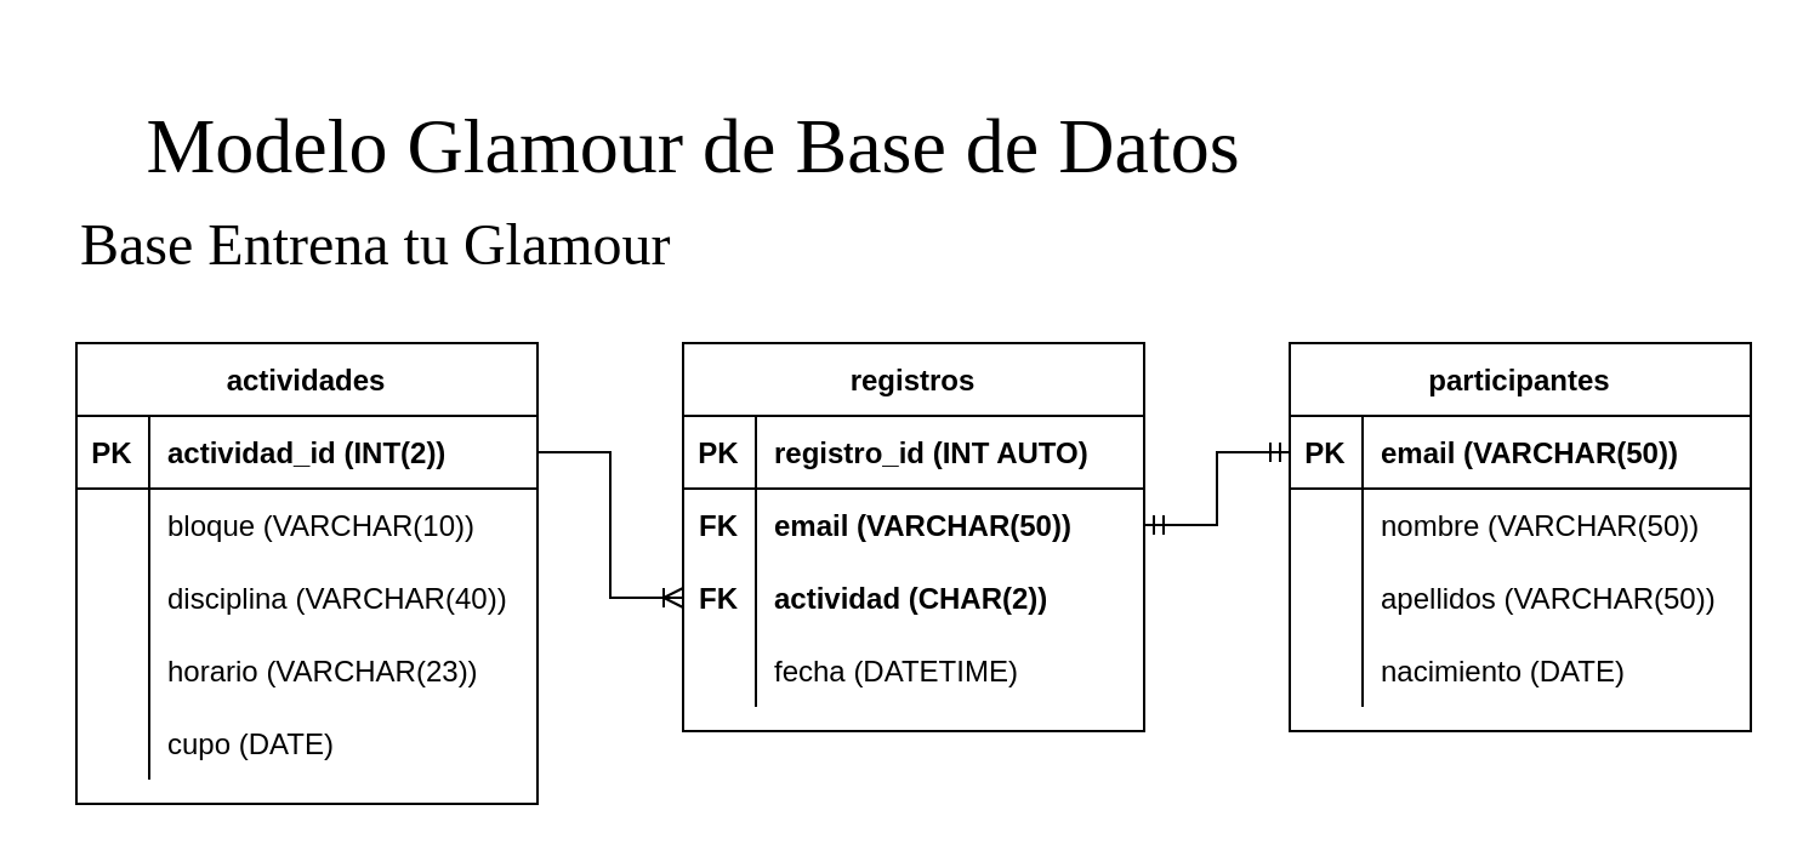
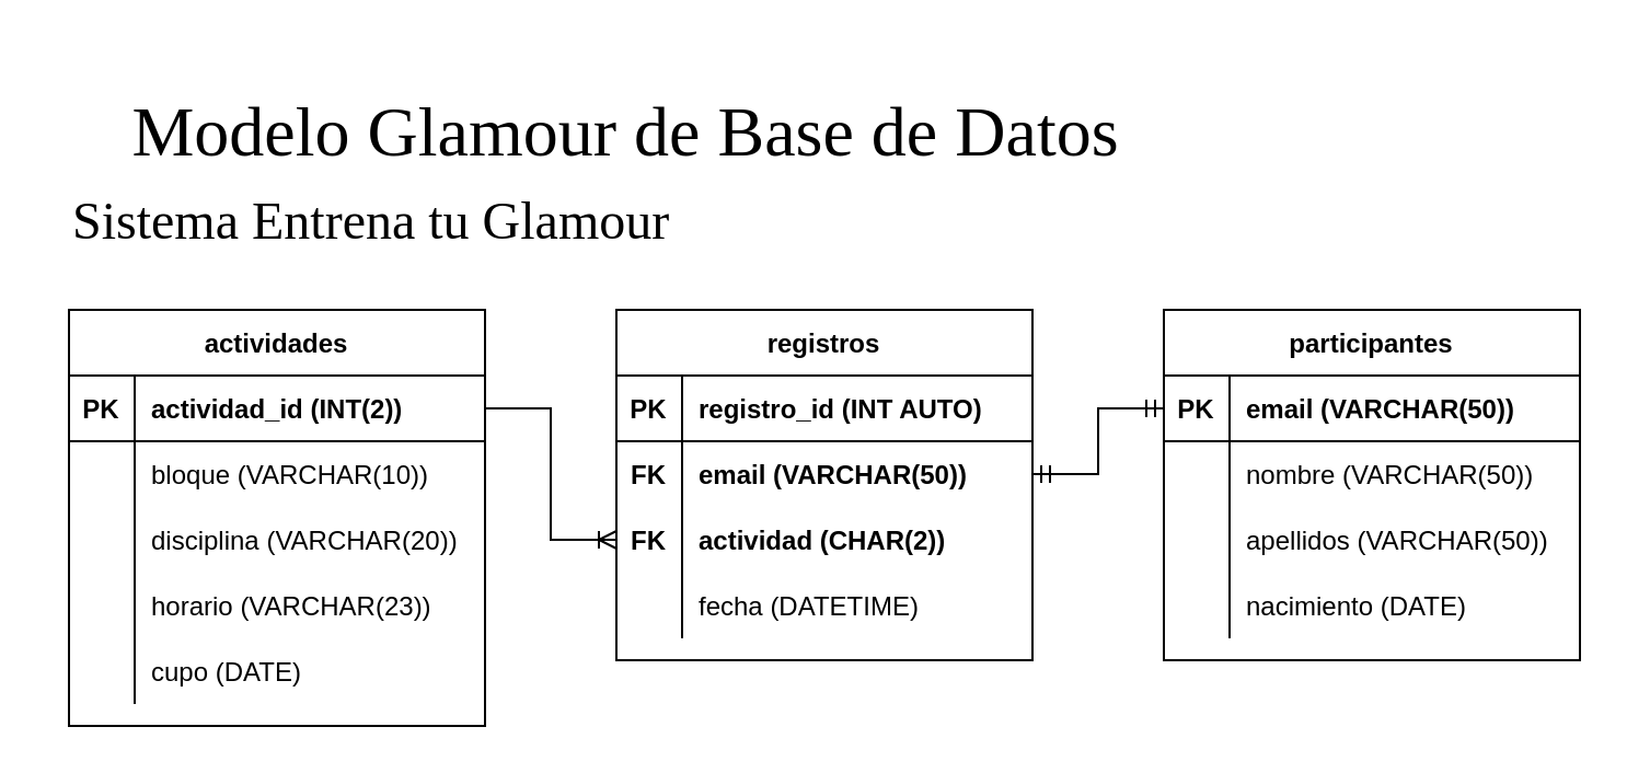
  <mxCell id="0" />
  <mxCell id="1" style="" parent="0" />
  <mxCell id="2" value="&lt;h1 style=&quot;text-align: left;&quot;&gt;&lt;span style=&quot;font-weight: 400; text-align: center;&quot;&gt;&lt;font style=&quot;font-size: 32px;&quot; face=&quot;Tahoma&quot;&gt;Modelo Glamour de Base de Datos&lt;/font&gt;&lt;/span&gt;&lt;/h1&gt;" style="text;html=1;resizable=0;autosize=1;align=center;verticalAlign=middle;points=[];fillColor=none;strokeColor=none;rounded=0;" parent="1" vertex="1"><mxGeometry x="20" width="530" height="80" as="geometry" y="20" /></mxCell>
- <mxCell id="3" value="&lt;h1 style=&quot;&quot;&gt;&lt;span style=&quot;font-weight: 400;&quot;&gt;&lt;font style=&quot;font-size: 24px;&quot; face=&quot;Tahoma&quot;&gt;Base Entrena tu Glamour&lt;/font&gt;&lt;/span&gt;&lt;/h1&gt;" style="text;html=1;resizable=0;autosize=1;align=left;verticalAlign=middle;points=[];fillColor=none;strokeColor=none;rounded=0;" parent="1" vertex="1"><mxGeometry x="31" y="61" width="320" height="80" as="geometry" /></mxCell>
+ <mxCell id="3" value="&lt;h1 style=&quot;&quot;&gt;&lt;span style=&quot;font-weight: 400;&quot;&gt;&lt;font style=&quot;font-size: 24px;&quot; face=&quot;Tahoma&quot;&gt;Sistema Entrena tu Glamour&lt;/font&gt;&lt;/span&gt;&lt;/h1&gt;" style="text;html=1;resizable=0;autosize=1;align=left;verticalAlign=middle;points=[];fillColor=none;strokeColor=none;rounded=0;" parent="1" vertex="1"><mxGeometry x="31" y="61" width="320" height="80" as="geometry" /></mxCell>
  <mxCell id="4" value="actividades" style="shape=table;startSize=30;container=1;collapsible=1;childLayout=tableLayout;fixedRows=1;rowLines=0;fontStyle=1;align=center;resizeLast=1;" vertex="1" parent="1"><mxGeometry x="31" y="141" width="190" height="190" as="geometry" /></mxCell>
  <mxCell id="5" value="" style="shape=tableRow;horizontal=0;startSize=0;swimlaneHead=0;swimlaneBody=0;fillColor=none;collapsible=0;dropTarget=0;points=[[0,0.5],[1,0.5]];portConstraint=eastwest;top=0;left=0;right=0;bottom=1;" vertex="1" parent="4"><mxGeometry y="30" width="190" height="30" as="geometry" /></mxCell>
  <mxCell id="6" value="PK" style="shape=partialRectangle;connectable=0;fillColor=none;top=0;left=0;bottom=0;right=0;fontStyle=1;overflow=hidden;" vertex="1" parent="5"><mxGeometry width="30" height="30" as="geometry"><mxRectangle width="30" height="30" as="alternateBounds" /></mxGeometry></mxCell>
  <mxCell id="7" value="actividad_id (INT(2))" style="shape=partialRectangle;connectable=0;fillColor=none;top=0;left=0;bottom=0;right=0;align=left;spacingLeft=6;fontStyle=1;overflow=hidden;" vertex="1" parent="5"><mxGeometry x="30" width="160" height="30" as="geometry"><mxRectangle width="160" height="30" as="alternateBounds" /></mxGeometry></mxCell>
  <mxCell id="8" value="" style="shape=tableRow;horizontal=0;startSize=0;swimlaneHead=0;swimlaneBody=0;fillColor=none;collapsible=0;dropTarget=0;points=[[0,0.5],[1,0.5]];portConstraint=eastwest;top=0;left=0;right=0;bottom=0;" vertex="1" parent="4"><mxGeometry y="60" width="190" height="30" as="geometry" /></mxCell>
  <mxCell id="9" value="" style="shape=partialRectangle;connectable=0;fillColor=none;top=0;left=0;bottom=0;right=0;editable=1;overflow=hidden;" vertex="1" parent="8"><mxGeometry width="30" height="30" as="geometry"><mxRectangle width="30" height="30" as="alternateBounds" /></mxGeometry></mxCell>
  <mxCell id="10" value="bloque (VARCHAR(10))" style="shape=partialRectangle;connectable=0;fillColor=none;top=0;left=0;bottom=0;right=0;align=left;spacingLeft=6;overflow=hidden;" vertex="1" parent="8"><mxGeometry x="30" width="160" height="30" as="geometry"><mxRectangle width="160" height="30" as="alternateBounds" /></mxGeometry></mxCell>
  <mxCell id="11" value="" style="shape=tableRow;horizontal=0;startSize=0;swimlaneHead=0;swimlaneBody=0;fillColor=none;collapsible=0;dropTarget=0;points=[[0,0.5],[1,0.5]];portConstraint=eastwest;top=0;left=0;right=0;bottom=0;" vertex="1" parent="4"><mxGeometry y="90" width="190" height="30" as="geometry" /></mxCell>
  <mxCell id="12" value="" style="shape=partialRectangle;connectable=0;fillColor=none;top=0;left=0;bottom=0;right=0;editable=1;overflow=hidden;" vertex="1" parent="11"><mxGeometry width="30" height="30" as="geometry"><mxRectangle width="30" height="30" as="alternateBounds" /></mxGeometry></mxCell>
- <mxCell id="13" value="disciplina (VARCHAR(40))" style="shape=partialRectangle;connectable=0;fillColor=none;top=0;left=0;bottom=0;right=0;align=left;spacingLeft=6;overflow=hidden;" vertex="1" parent="11"><mxGeometry x="30" width="160" height="30" as="geometry"><mxRectangle width="160" height="30" as="alternateBounds" /></mxGeometry></mxCell>
+ <mxCell id="13" value="disciplina (VARCHAR(20))" style="shape=partialRectangle;connectable=0;fillColor=none;top=0;left=0;bottom=0;right=0;align=left;spacingLeft=6;overflow=hidden;" vertex="1" parent="11"><mxGeometry x="30" width="160" height="30" as="geometry"><mxRectangle width="160" height="30" as="alternateBounds" /></mxGeometry></mxCell>
  <mxCell id="14" value="" style="shape=tableRow;horizontal=0;startSize=0;swimlaneHead=0;swimlaneBody=0;fillColor=none;collapsible=0;dropTarget=0;points=[[0,0.5],[1,0.5]];portConstraint=eastwest;top=0;left=0;right=0;bottom=0;" vertex="1" parent="4"><mxGeometry y="120" width="190" height="30" as="geometry" /></mxCell>
  <mxCell id="15" value="" style="shape=partialRectangle;connectable=0;fillColor=none;top=0;left=0;bottom=0;right=0;editable=1;overflow=hidden;" vertex="1" parent="14"><mxGeometry width="30" height="30" as="geometry"><mxRectangle width="30" height="30" as="alternateBounds" /></mxGeometry></mxCell>
  <mxCell id="16" value="horario (VARCHAR(23))" style="shape=partialRectangle;connectable=0;fillColor=none;top=0;left=0;bottom=0;right=0;align=left;spacingLeft=6;overflow=hidden;" vertex="1" parent="14"><mxGeometry x="30" width="160" height="30" as="geometry"><mxRectangle width="160" height="30" as="alternateBounds" /></mxGeometry></mxCell>
  <mxCell id="17" value="" style="shape=tableRow;horizontal=0;startSize=0;swimlaneHead=0;swimlaneBody=0;fillColor=none;collapsible=0;dropTarget=0;points=[[0,0.5],[1,0.5]];portConstraint=eastwest;top=0;left=0;right=0;bottom=0;" vertex="1" parent="4"><mxGeometry y="150" width="190" height="30" as="geometry" /></mxCell>
  <mxCell id="18" value="" style="shape=partialRectangle;connectable=0;fillColor=none;top=0;left=0;bottom=0;right=0;editable=1;overflow=hidden;" vertex="1" parent="17"><mxGeometry width="30" height="30" as="geometry"><mxRectangle width="30" height="30" as="alternateBounds" /></mxGeometry></mxCell>
  <mxCell id="19" value="cupo (DATE)" style="shape=partialRectangle;connectable=0;fillColor=none;top=0;left=0;bottom=0;right=0;align=left;spacingLeft=6;overflow=hidden;" vertex="1" parent="17"><mxGeometry x="30" width="160" height="30" as="geometry"><mxRectangle width="160" height="30" as="alternateBounds" /></mxGeometry></mxCell>
  <mxCell id="20" value="participantes" style="shape=table;startSize=30;container=1;collapsible=1;childLayout=tableLayout;fixedRows=1;rowLines=0;fontStyle=1;align=center;resizeLast=1;" vertex="1" parent="1"><mxGeometry x="531" y="141" width="190" height="160" as="geometry" /></mxCell>
  <mxCell id="21" value="" style="shape=tableRow;horizontal=0;startSize=0;swimlaneHead=0;swimlaneBody=0;fillColor=none;collapsible=0;dropTarget=0;points=[[0,0.5],[1,0.5]];portConstraint=eastwest;top=0;left=0;right=0;bottom=1;" vertex="1" parent="20"><mxGeometry y="30" width="190" height="30" as="geometry" /></mxCell>
  <mxCell id="22" value="PK" style="shape=partialRectangle;connectable=0;fillColor=none;top=0;left=0;bottom=0;right=0;fontStyle=1;overflow=hidden;" vertex="1" parent="21"><mxGeometry width="30" height="30" as="geometry"><mxRectangle width="30" height="30" as="alternateBounds" /></mxGeometry></mxCell>
  <mxCell id="23" value="email (VARCHAR(50))" style="shape=partialRectangle;connectable=0;fillColor=none;top=0;left=0;bottom=0;right=0;align=left;spacingLeft=6;fontStyle=1;overflow=hidden;" vertex="1" parent="21"><mxGeometry x="30" width="160" height="30" as="geometry"><mxRectangle width="160" height="30" as="alternateBounds" /></mxGeometry></mxCell>
  <mxCell id="24" value="" style="shape=tableRow;horizontal=0;startSize=0;swimlaneHead=0;swimlaneBody=0;fillColor=none;collapsible=0;dropTarget=0;points=[[0,0.5],[1,0.5]];portConstraint=eastwest;top=0;left=0;right=0;bottom=0;" vertex="1" parent="20"><mxGeometry y="60" width="190" height="30" as="geometry" /></mxCell>
  <mxCell id="25" value="" style="shape=partialRectangle;connectable=0;fillColor=none;top=0;left=0;bottom=0;right=0;editable=1;overflow=hidden;" vertex="1" parent="24"><mxGeometry width="30" height="30" as="geometry"><mxRectangle width="30" height="30" as="alternateBounds" /></mxGeometry></mxCell>
  <mxCell id="26" value="nombre (VARCHAR(50))" style="shape=partialRectangle;connectable=0;fillColor=none;top=0;left=0;bottom=0;right=0;align=left;spacingLeft=6;overflow=hidden;" vertex="1" parent="24"><mxGeometry x="30" width="160" height="30" as="geometry"><mxRectangle width="160" height="30" as="alternateBounds" /></mxGeometry></mxCell>
  <mxCell id="27" value="" style="shape=tableRow;horizontal=0;startSize=0;swimlaneHead=0;swimlaneBody=0;fillColor=none;collapsible=0;dropTarget=0;points=[[0,0.5],[1,0.5]];portConstraint=eastwest;top=0;left=0;right=0;bottom=0;" vertex="1" parent="20"><mxGeometry y="90" width="190" height="30" as="geometry" /></mxCell>
  <mxCell id="28" value="" style="shape=partialRectangle;connectable=0;fillColor=none;top=0;left=0;bottom=0;right=0;editable=1;overflow=hidden;" vertex="1" parent="27"><mxGeometry width="30" height="30" as="geometry"><mxRectangle width="30" height="30" as="alternateBounds" /></mxGeometry></mxCell>
  <mxCell id="29" value="apellidos (VARCHAR(50))" style="shape=partialRectangle;connectable=0;fillColor=none;top=0;left=0;bottom=0;right=0;align=left;spacingLeft=6;overflow=hidden;" vertex="1" parent="27"><mxGeometry x="30" width="160" height="30" as="geometry"><mxRectangle width="160" height="30" as="alternateBounds" /></mxGeometry></mxCell>
  <mxCell id="30" value="" style="shape=tableRow;horizontal=0;startSize=0;swimlaneHead=0;swimlaneBody=0;fillColor=none;collapsible=0;dropTarget=0;points=[[0,0.5],[1,0.5]];portConstraint=eastwest;top=0;left=0;right=0;bottom=0;" vertex="1" parent="20"><mxGeometry y="120" width="190" height="30" as="geometry" /></mxCell>
  <mxCell id="31" value="" style="shape=partialRectangle;connectable=0;fillColor=none;top=0;left=0;bottom=0;right=0;editable=1;overflow=hidden;" vertex="1" parent="30"><mxGeometry width="30" height="30" as="geometry"><mxRectangle width="30" height="30" as="alternateBounds" /></mxGeometry></mxCell>
  <mxCell id="32" value="nacimiento (DATE)" style="shape=partialRectangle;connectable=0;fillColor=none;top=0;left=0;bottom=0;right=0;align=left;spacingLeft=6;overflow=hidden;" vertex="1" parent="30"><mxGeometry x="30" width="160" height="30" as="geometry"><mxRectangle width="160" height="30" as="alternateBounds" /></mxGeometry></mxCell>
  <mxCell id="33" value="registros" style="shape=table;startSize=30;container=1;collapsible=1;childLayout=tableLayout;fixedRows=1;rowLines=0;fontStyle=1;align=center;resizeLast=1;" vertex="1" parent="1"><mxGeometry x="281" y="141" width="190" height="160" as="geometry" /></mxCell>
  <mxCell id="34" value="" style="shape=tableRow;horizontal=0;startSize=0;swimlaneHead=0;swimlaneBody=0;fillColor=none;collapsible=0;dropTarget=0;points=[[0,0.5],[1,0.5]];portConstraint=eastwest;top=0;left=0;right=0;bottom=1;" vertex="1" parent="33"><mxGeometry y="30" width="190" height="30" as="geometry" /></mxCell>
  <mxCell id="35" value="PK" style="shape=partialRectangle;connectable=0;fillColor=none;top=0;left=0;bottom=0;right=0;fontStyle=1;overflow=hidden;" vertex="1" parent="34"><mxGeometry width="30" height="30" as="geometry"><mxRectangle width="30" height="30" as="alternateBounds" /></mxGeometry></mxCell>
  <mxCell id="36" value="registro_id (INT AUTO)" style="shape=partialRectangle;connectable=0;fillColor=none;top=0;left=0;bottom=0;right=0;align=left;spacingLeft=6;fontStyle=1;overflow=hidden;" vertex="1" parent="34"><mxGeometry x="30" width="160" height="30" as="geometry"><mxRectangle width="160" height="30" as="alternateBounds" /></mxGeometry></mxCell>
  <mxCell id="37" value="" style="shape=tableRow;horizontal=0;startSize=0;swimlaneHead=0;swimlaneBody=0;fillColor=none;collapsible=0;dropTarget=0;points=[[0,0.5],[1,0.5]];portConstraint=eastwest;top=0;left=0;right=0;bottom=0;" vertex="1" parent="33"><mxGeometry y="60" width="190" height="30" as="geometry" /></mxCell>
  <mxCell id="38" value="FK" style="shape=partialRectangle;connectable=0;fillColor=none;top=0;left=0;bottom=0;right=0;editable=1;overflow=hidden;fontStyle=1" vertex="1" parent="37"><mxGeometry width="30" height="30" as="geometry"><mxRectangle width="30" height="30" as="alternateBounds" /></mxGeometry></mxCell>
  <mxCell id="39" value="email (VARCHAR(50))" style="shape=partialRectangle;connectable=0;fillColor=none;top=0;left=0;bottom=0;right=0;align=left;spacingLeft=6;overflow=hidden;fontStyle=1" vertex="1" parent="37"><mxGeometry x="30" width="160" height="30" as="geometry"><mxRectangle width="160" height="30" as="alternateBounds" /></mxGeometry></mxCell>
  <mxCell id="40" value="" style="shape=tableRow;horizontal=0;startSize=0;swimlaneHead=0;swimlaneBody=0;fillColor=none;collapsible=0;dropTarget=0;points=[[0,0.5],[1,0.5]];portConstraint=eastwest;top=0;left=0;right=0;bottom=0;" vertex="1" parent="33"><mxGeometry y="90" width="190" height="30" as="geometry" /></mxCell>
  <mxCell id="41" value="FK" style="shape=partialRectangle;connectable=0;fillColor=none;top=0;left=0;bottom=0;right=0;editable=1;overflow=hidden;fontStyle=1" vertex="1" parent="40"><mxGeometry width="30" height="30" as="geometry"><mxRectangle width="30" height="30" as="alternateBounds" /></mxGeometry></mxCell>
  <mxCell id="42" value="actividad (CHAR(2))" style="shape=partialRectangle;connectable=0;fillColor=none;top=0;left=0;bottom=0;right=0;align=left;spacingLeft=6;overflow=hidden;fontStyle=1" vertex="1" parent="40"><mxGeometry x="30" width="160" height="30" as="geometry"><mxRectangle width="160" height="30" as="alternateBounds" /></mxGeometry></mxCell>
  <mxCell id="43" value="" style="shape=tableRow;horizontal=0;startSize=0;swimlaneHead=0;swimlaneBody=0;fillColor=none;collapsible=0;dropTarget=0;points=[[0,0.5],[1,0.5]];portConstraint=eastwest;top=0;left=0;right=0;bottom=0;" vertex="1" parent="33"><mxGeometry y="120" width="190" height="30" as="geometry" /></mxCell>
  <mxCell id="44" value="" style="shape=partialRectangle;connectable=0;fillColor=none;top=0;left=0;bottom=0;right=0;editable=1;overflow=hidden;" vertex="1" parent="43"><mxGeometry width="30" height="30" as="geometry"><mxRectangle width="30" height="30" as="alternateBounds" /></mxGeometry></mxCell>
  <mxCell id="45" value="fecha (DATETIME)" style="shape=partialRectangle;connectable=0;fillColor=none;top=0;left=0;bottom=0;right=0;align=left;spacingLeft=6;overflow=hidden;" vertex="1" parent="43"><mxGeometry x="30" width="160" height="30" as="geometry"><mxRectangle width="160" height="30" as="alternateBounds" /></mxGeometry></mxCell>
  <mxCell id="46" value="" style="edgeStyle=entityRelationEdgeStyle;fontSize=12;html=1;endArrow=ERoneToMany;rounded=0;exitX=1;exitY=0.5;exitDx=0;exitDy=0;entryX=0;entryY=0.5;entryDx=0;entryDy=0;" edge="1" parent="1" source="5" target="40"><mxGeometry width="100" height="100" relative="1" as="geometry"><mxPoint x="361" y="310" as="sourcePoint" /><mxPoint x="461" y="210" as="targetPoint" /></mxGeometry></mxCell>
  <mxCell id="47" value="" style="edgeStyle=entityRelationEdgeStyle;fontSize=12;html=1;endArrow=ERmandOne;startArrow=ERmandOne;rounded=0;exitX=1;exitY=0.5;exitDx=0;exitDy=0;" edge="1" parent="1" source="37" target="21"><mxGeometry width="100" height="100" relative="1" as="geometry"><mxPoint x="401" y="390" as="sourcePoint" /><mxPoint x="501" y="290" as="targetPoint" /></mxGeometry></mxCell>
